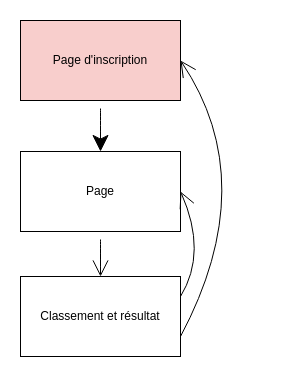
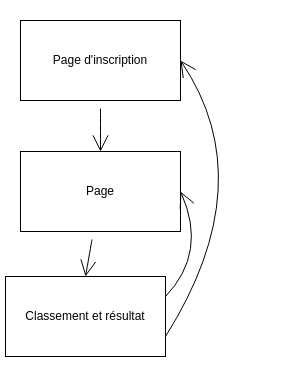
  <mxCell id="0" />
  <mxCell id="1" parent="0" />
- <mxCell id="2" style="edgeStyle=none;curved=1;rounded=0;orthogonalLoop=1;jettySize=auto;html=1;entryX=0.5;entryY=0;entryDx=0;entryDy=0;endArrow=classic;startSize=14;endSize=14;sourcePerimeterSpacing=8;targetPerimeterSpacing=8;" edge="1" parent="1" source="3" target="5"><mxGeometry relative="1" as="geometry" /></mxCell>
- <mxCell id="3" value="Page d'inscription" style="rounded=0;whiteSpace=wrap;html=1;hachureGap=4;fillColor=#f8cecc;" vertex="1" parent="1"><mxGeometry x="20" y="20" width="160" height="80" as="geometry" /></mxCell>
+ <mxCell id="2" style="edgeStyle=none;curved=1;rounded=0;orthogonalLoop=1;jettySize=auto;html=1;entryX=0.5;entryY=0;entryDx=0;entryDy=0;endArrow=open;startSize=14;endSize=14;sourcePerimeterSpacing=8;targetPerimeterSpacing=8;" edge="1" parent="1" source="3" target="5"><mxGeometry relative="1" as="geometry" /></mxCell>
+ <mxCell id="3" value="Page d'inscription" style="rounded=0;whiteSpace=wrap;html=1;hachureGap=4;" vertex="1" parent="1"><mxGeometry x="20" y="20" width="160" height="80" as="geometry" /></mxCell>
  <mxCell id="4" style="edgeStyle=none;curved=1;rounded=0;orthogonalLoop=1;jettySize=auto;html=1;entryX=0.5;entryY=0;entryDx=0;entryDy=0;endArrow=open;startSize=14;endSize=14;sourcePerimeterSpacing=8;targetPerimeterSpacing=8;" edge="1" parent="1" source="5" target="8"><mxGeometry relative="1" as="geometry" /></mxCell>
  <mxCell id="5" value="Page" style="rounded=0;whiteSpace=wrap;html=1;hachureGap=4;" vertex="1" parent="1"><mxGeometry x="20" y="151" width="160" height="80" as="geometry" /></mxCell>
  <mxCell id="6" style="edgeStyle=none;curved=1;rounded=0;orthogonalLoop=1;jettySize=auto;html=1;entryX=1;entryY=0.5;entryDx=0;entryDy=0;endArrow=open;startSize=14;endSize=14;sourcePerimeterSpacing=8;targetPerimeterSpacing=8;exitX=1;exitY=0.25;exitDx=0;exitDy=0;" edge="1" parent="1" source="8" target="5"><mxGeometry relative="1" as="geometry"><Array as="points"><mxPoint x="207" y="252" /></Array></mxGeometry></mxCell>
  <mxCell id="7" style="edgeStyle=none;curved=1;rounded=0;orthogonalLoop=1;jettySize=auto;html=1;entryX=1;entryY=0.5;entryDx=0;entryDy=0;endArrow=open;startSize=14;endSize=14;sourcePerimeterSpacing=8;targetPerimeterSpacing=8;exitX=1;exitY=0.75;exitDx=0;exitDy=0;" edge="1" parent="1" source="8" target="3"><mxGeometry relative="1" as="geometry"><Array as="points"><mxPoint x="262" y="182" /></Array></mxGeometry></mxCell>
- <mxCell id="8" value="Classement et résultat" style="rounded=0;whiteSpace=wrap;html=1;hachureGap=4;" vertex="1" parent="1"><mxGeometry x="20" y="276" width="160" height="80" as="geometry" /></mxCell>
+ <mxCell id="8" value="Classement et résultat" style="rounded=0;whiteSpace=wrap;html=1;hachureGap=4;" vertex="1" parent="1"><mxGeometry x="5" y="276" width="160" height="80" as="geometry" /></mxCell>
